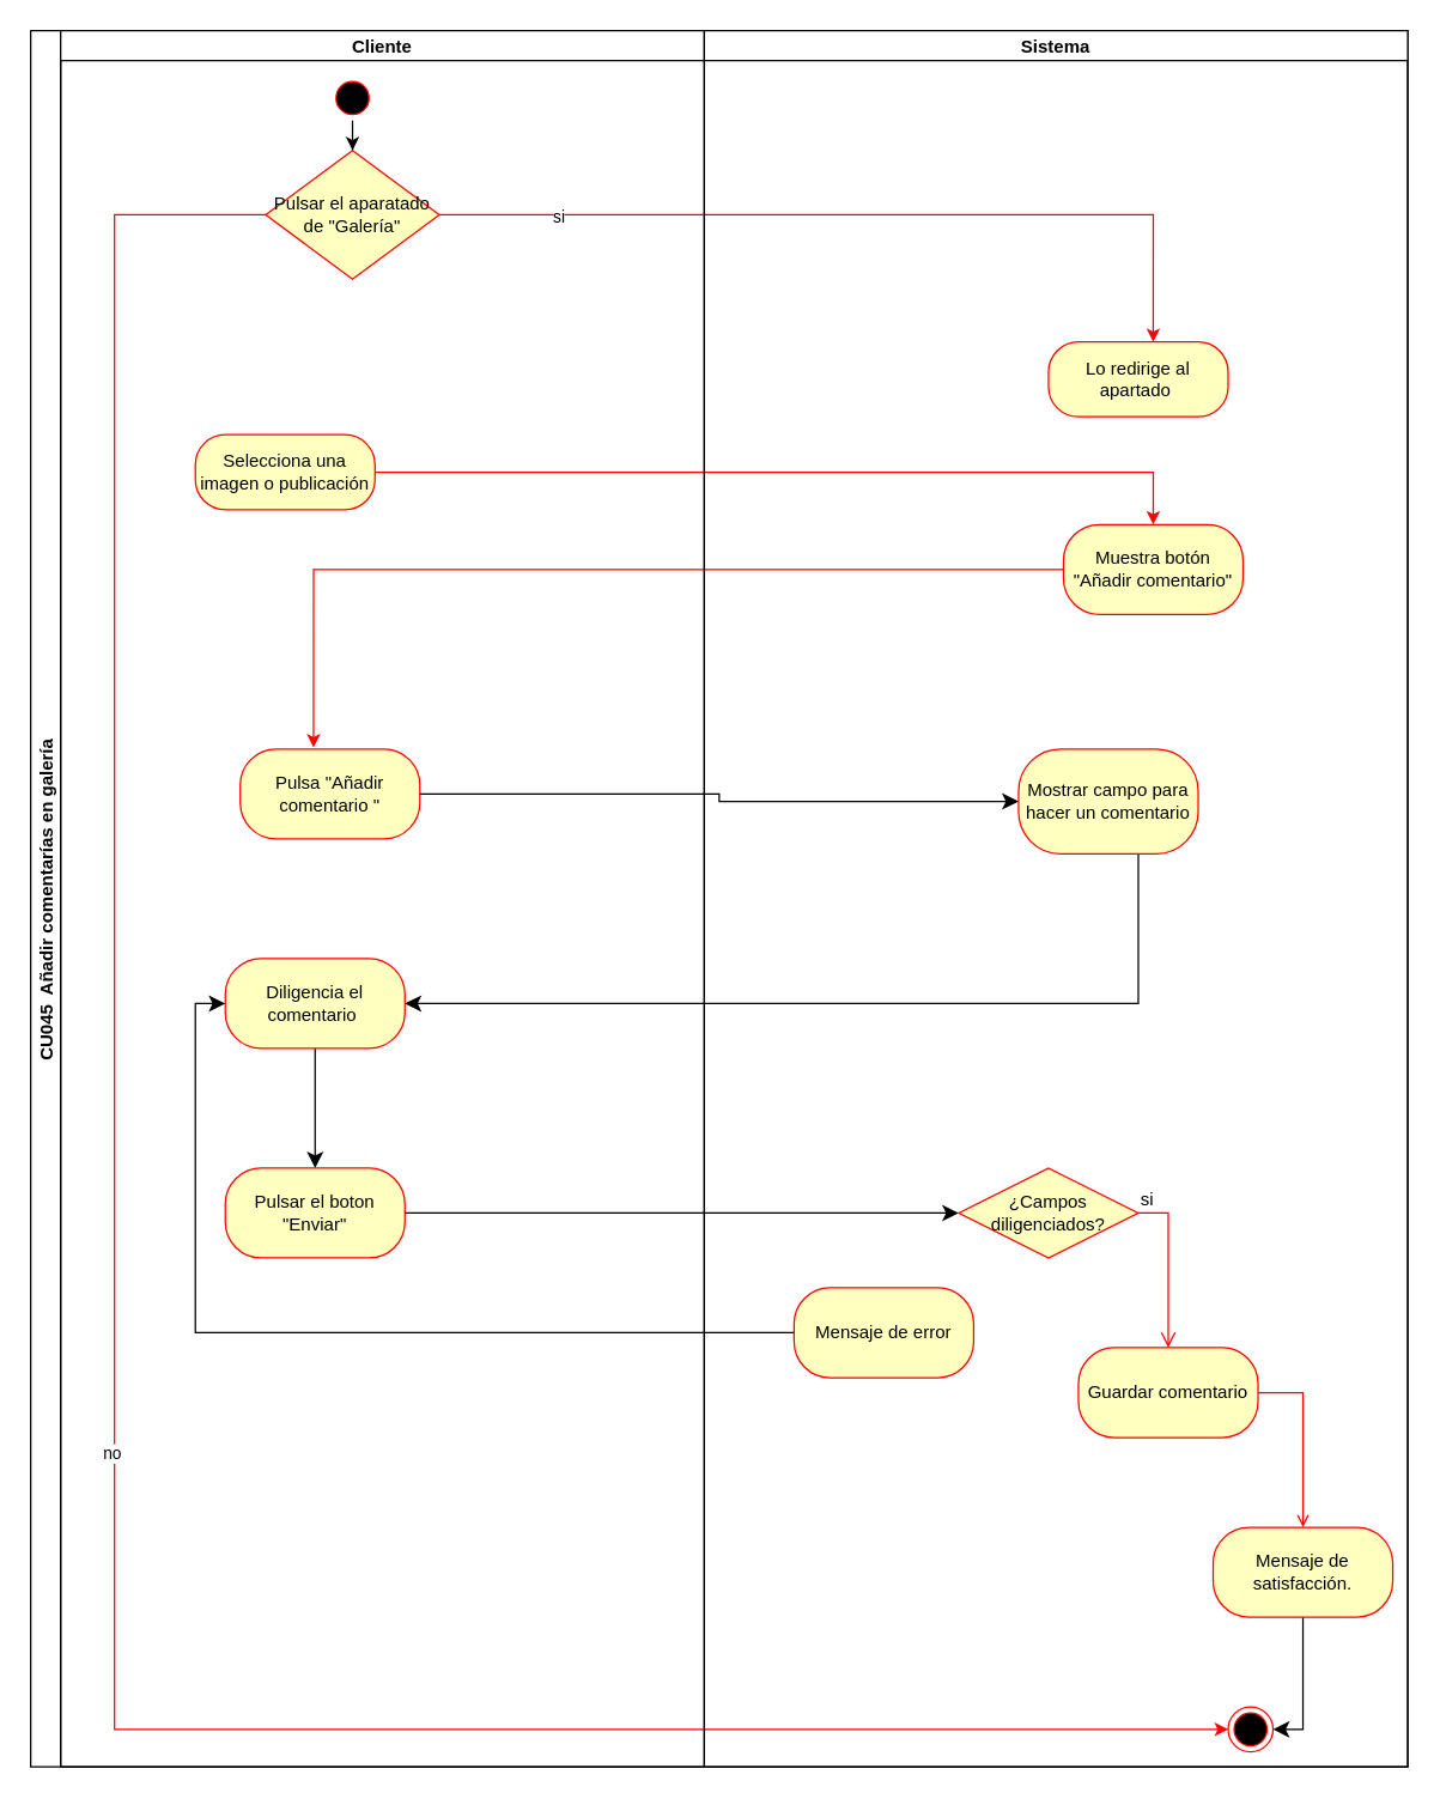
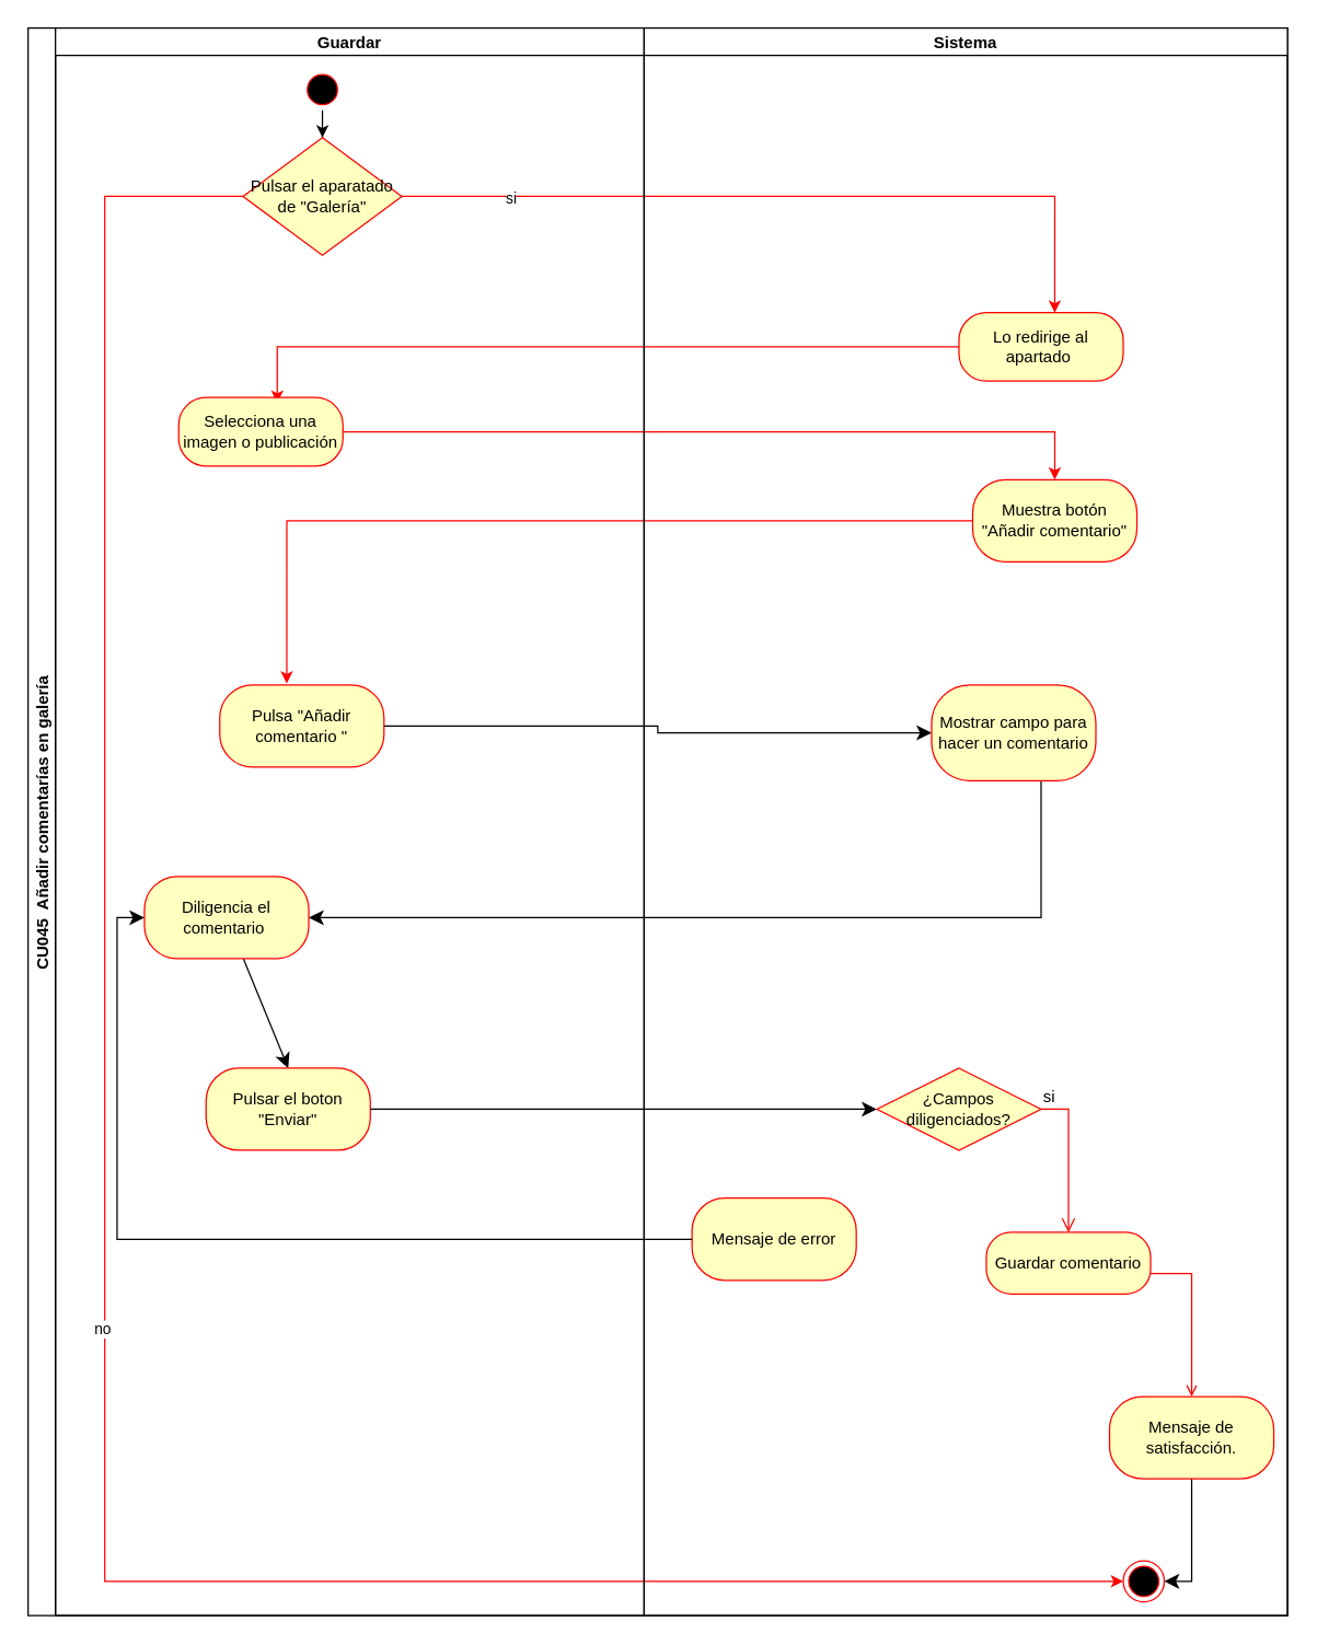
  <mxCell id="0" />
  <mxCell id="1" parent="0" />
  <mxCell id="2" value="CU045  Añadir comentarías en galería" style="swimlane;childLayout=stackLayout;resizeParent=1;resizeParentMax=0;startSize=20;horizontal=0;horizontalStack=1;" vertex="1" parent="1"><mxGeometry x="20" y="20" width="920" height="1160" as="geometry"><mxRectangle x="200" y="80" width="40" height="50" as="alternateBounds" /></mxGeometry></mxCell>
  <mxCell id="3" style="edgeStyle=orthogonalEdgeStyle;rounded=0;orthogonalLoop=1;jettySize=auto;html=1;exitX=1;exitY=0.5;exitDx=0;exitDy=0;strokeColor=light-dark(#ff0000, #ededed);entryX=0.583;entryY=0;entryDx=0;entryDy=0;entryPerimeter=0;" edge="1" parent="2" source="12" target="23"><mxGeometry relative="1" as="geometry"><mxPoint x="392" y="220" as="sourcePoint" /></mxGeometry></mxCell>
  <mxCell id="4" value="si" style="edgeLabel;html=1;align=center;verticalAlign=middle;resizable=0;points=[];" vertex="1" connectable="0" parent="3"><mxGeometry x="-0.72" y="-1" relative="1" as="geometry"><mxPoint as="offset" /></mxGeometry></mxCell>
  <mxCell id="5" value="no&amp;nbsp;" style="edgeStyle=orthogonalEdgeStyle;rounded=0;orthogonalLoop=1;jettySize=auto;html=1;fillColor=#FF0000;strokeColor=light-dark(#ff0000, #ededed);exitX=0;exitY=0.5;exitDx=0;exitDy=0;entryX=0;entryY=0.5;entryDx=0;entryDy=0;" edge="1" parent="2" source="12" target="22"><mxGeometry relative="1" as="geometry"><mxPoint x="750" y="900" as="targetPoint" /><Array as="points"><mxPoint x="56" y="123" /><mxPoint x="56" y="1135" /></Array></mxGeometry></mxCell>
+ <mxCell id="6" style="edgeStyle=orthogonalEdgeStyle;rounded=0;orthogonalLoop=1;jettySize=auto;html=1;entryX=0.6;entryY=0.076;entryDx=0;entryDy=0;entryPerimeter=0;strokeColor=#FF0000;" edge="1" parent="2" source="23" target="13"><mxGeometry relative="1" as="geometry"><mxPoint x="574.4" y="328.75" as="targetPoint" /></mxGeometry></mxCell>
  <mxCell id="7" style="edgeStyle=orthogonalEdgeStyle;rounded=0;orthogonalLoop=1;jettySize=auto;html=1;entryX=0.5;entryY=0;entryDx=0;entryDy=0;strokeColor=#FF0000;" edge="1" parent="2" source="13" target="24"><mxGeometry relative="1" as="geometry"><mxPoint x="750" y="320" as="targetPoint" /></mxGeometry></mxCell>
  <mxCell id="8" style="edgeStyle=orthogonalEdgeStyle;rounded=0;orthogonalLoop=1;jettySize=auto;html=1;entryX=0.408;entryY=-0.017;entryDx=0;entryDy=0;entryPerimeter=0;strokeColor=#FF0000;" edge="1" parent="2" source="24" target="14"><mxGeometry relative="1" as="geometry"><Array as="points"><mxPoint x="189" y="360" /></Array></mxGeometry></mxCell>
- <mxCell id="9" value="Cliente" style="swimlane;startSize=20;" vertex="1" parent="2"><mxGeometry x="20" width="430" height="1160" as="geometry" /></mxCell>
+ <mxCell id="9" value="Guardar" style="swimlane;startSize=20;" vertex="1" parent="2"><mxGeometry x="20" width="430" height="1160" as="geometry" /></mxCell>
  <mxCell id="10" style="edgeStyle=orthogonalEdgeStyle;rounded=0;orthogonalLoop=1;jettySize=auto;html=1;entryX=0.5;entryY=0;entryDx=0;entryDy=0;" edge="1" parent="9" source="11" target="12"><mxGeometry relative="1" as="geometry" /></mxCell>
  <mxCell id="11" value="" style="ellipse;html=1;shape=startState;fillColor=#000000;strokeColor=#ff0000;fillStyle=auto;" vertex="1" parent="9"><mxGeometry x="180" y="30" width="30" height="30" as="geometry" /></mxCell>
  <mxCell id="12" value="Pulsar el aparatado de &quot;Galería&quot;" style="rhombus;whiteSpace=wrap;html=1;fontColor=#000000;fillColor=#ffffc0;strokeColor=#ff0000;" vertex="1" parent="9"><mxGeometry x="137" y="80" width="116" height="86" as="geometry" /></mxCell>
  <mxCell id="13" value="Selecciona una imagen o publicación" style="rounded=1;whiteSpace=wrap;html=1;arcSize=40;fontColor=#000000;fillColor=#ffffc0;strokeColor=#ff0000;" vertex="1" parent="9"><mxGeometry x="90" y="270" width="120" height="50" as="geometry" /></mxCell>
  <mxCell id="14" value="Pulsa &quot;Añadir comentario &quot;" style="rounded=1;whiteSpace=wrap;html=1;fillColor=#ffffc0;strokeColor=#ff0000;fontColor=#000000;arcSize=40;" vertex="1" parent="9"><mxGeometry x="120" y="480" width="120" height="60" as="geometry" /></mxCell>
  <mxCell id="15" style="edgeStyle=none;curved=1;rounded=0;orthogonalLoop=1;jettySize=auto;html=1;entryX=0.5;entryY=0;entryDx=0;entryDy=0;fontSize=12;startSize=8;endSize=8;" edge="1" parent="9" source="16" target="17"><mxGeometry relative="1" as="geometry" /></mxCell>
- <mxCell id="16" value="Diligencia el comentario&amp;nbsp;" style="rounded=1;whiteSpace=wrap;html=1;fillColor=#ffffc0;strokeColor=#ff0000;fontColor=#000000;arcSize=40;" vertex="1" parent="9"><mxGeometry x="110" y="620" width="120" height="60" as="geometry" /></mxCell>
+ <mxCell id="16" value="Diligencia el comentario&amp;nbsp;" style="rounded=1;whiteSpace=wrap;html=1;fillColor=#ffffc0;strokeColor=#ff0000;fontColor=#000000;arcSize=40;" vertex="1" parent="9"><mxGeometry x="65" y="620" width="120" height="60" as="geometry" /></mxCell>
  <mxCell id="17" value="Pulsar el boton &quot;Enviar&quot;" style="rounded=1;whiteSpace=wrap;html=1;fillColor=#ffffc0;strokeColor=#ff0000;fontColor=#000000;arcSize=40;" vertex="1" parent="9"><mxGeometry x="110" y="760" width="120" height="60" as="geometry" /></mxCell>
  <mxCell id="18" style="edgeStyle=orthogonalEdgeStyle;rounded=0;orthogonalLoop=1;jettySize=auto;html=1;entryX=0;entryY=0.5;entryDx=0;entryDy=0;fontSize=12;startSize=8;endSize=8;" edge="1" parent="2" source="17" target="27"><mxGeometry relative="1" as="geometry" /></mxCell>
  <mxCell id="19" style="edgeStyle=orthogonalEdgeStyle;rounded=0;orthogonalLoop=1;jettySize=auto;html=1;entryX=0;entryY=0.5;entryDx=0;entryDy=0;fontSize=12;startSize=8;endSize=8;" edge="1" parent="2" source="14" target="29"><mxGeometry relative="1" as="geometry" /></mxCell>
  <mxCell id="20" style="edgeStyle=orthogonalEdgeStyle;rounded=0;orthogonalLoop=1;jettySize=auto;html=1;entryX=1;entryY=0.5;entryDx=0;entryDy=0;fontSize=12;startSize=8;endSize=8;" edge="1" parent="2" source="29" target="16"><mxGeometry relative="1" as="geometry"><Array as="points"><mxPoint x="740" y="650" /></Array></mxGeometry></mxCell>
  <mxCell id="21" value="Sistema" style="swimlane;startSize=20;" vertex="1" parent="2"><mxGeometry x="450" width="470" height="1160" as="geometry" /></mxCell>
  <mxCell id="22" value="" style="ellipse;html=1;shape=endState;fillColor=#000000;strokeColor=#ff0000;" vertex="1" parent="21"><mxGeometry x="350" y="1120" width="30" height="30" as="geometry" /></mxCell>
  <mxCell id="23" value="Lo redirige al apartado&amp;nbsp;" style="rounded=1;whiteSpace=wrap;html=1;arcSize=40;fontColor=#000000;fillColor=#ffffc0;strokeColor=#ff0000;" vertex="1" parent="21"><mxGeometry x="230" y="208" width="120" height="50" as="geometry" /></mxCell>
  <mxCell id="24" value="Muestra botón &quot;Añadir comentario&quot;" style="rounded=1;whiteSpace=wrap;html=1;fillColor=#ffffc0;strokeColor=#ff0000;fontColor=#000000;arcSize=40;" vertex="1" parent="21"><mxGeometry x="240" y="330" width="120" height="60" as="geometry" /></mxCell>
- <mxCell id="25" value="Guardar comentario" style="whiteSpace=wrap;html=1;fillColor=#ffffc0;strokeColor=#ff0000;fontColor=#000000;rounded=1;arcSize=40;" vertex="1" parent="21"><mxGeometry x="250" y="880" width="120" height="60" as="geometry" /></mxCell>
+ <mxCell id="25" value="Guardar comentario" style="whiteSpace=wrap;html=1;fillColor=#ffffc0;strokeColor=#ff0000;fontColor=#000000;rounded=1;arcSize=40;" vertex="1" parent="21"><mxGeometry x="250" y="880" width="120" height="45" as="geometry" /></mxCell>
  <mxCell id="26" style="edgeStyle=orthogonalEdgeStyle;rounded=0;orthogonalLoop=1;jettySize=auto;html=1;entryX=0.5;entryY=0;entryDx=0;entryDy=0;strokeColor=#FF0000;endArrow=open;" edge="1" parent="21" source="25" target="32"><mxGeometry relative="1" as="geometry"><Array as="points"><mxPoint x="400" y="910" /></Array></mxGeometry></mxCell>
  <mxCell id="27" value="¿Campos diligenciados?" style="rhombus;whiteSpace=wrap;html=1;fontColor=#000000;fillColor=#ffffc0;strokeColor=#ff0000;" vertex="1" parent="21"><mxGeometry x="170" y="760" width="120" height="60" as="geometry" /></mxCell>
  <mxCell id="28" value="si" style="edgeStyle=orthogonalEdgeStyle;html=1;align=left;verticalAlign=bottom;endArrow=open;endSize=8;strokeColor=#ff0000;rounded=0;fontSize=12;entryX=0.5;entryY=0;entryDx=0;entryDy=0;exitX=1;exitY=0.5;exitDx=0;exitDy=0;" edge="1" parent="21" source="27" target="25"><mxGeometry x="-1" relative="1" as="geometry"><mxPoint x="210" y="790" as="targetPoint" /></mxGeometry></mxCell>
  <mxCell id="29" value="Mostrar campo para hacer un comentario" style="rounded=1;whiteSpace=wrap;html=1;fillColor=#ffffc0;strokeColor=#ff0000;fontColor=#000000;arcSize=40;" vertex="1" parent="21"><mxGeometry x="210" y="480" width="120" height="70" as="geometry" /></mxCell>
- <mxCell id="30" value="Mensaje de error" style="whiteSpace=wrap;html=1;fillColor=#ffffc0;strokeColor=#ff0000;fontColor=#000000;rounded=1;arcSize=40;" vertex="1" parent="21"><mxGeometry x="60" y="840" width="120" height="60" as="geometry" /></mxCell>
+ <mxCell id="30" value="Mensaje de error" style="whiteSpace=wrap;html=1;fillColor=#ffffc0;strokeColor=#ff0000;fontColor=#000000;rounded=1;arcSize=40;" vertex="1" parent="21"><mxGeometry x="35" y="855" width="120" height="60" as="geometry" /></mxCell>
  <mxCell id="31" style="edgeStyle=orthogonalEdgeStyle;rounded=0;orthogonalLoop=1;jettySize=auto;html=1;entryX=1;entryY=0.5;entryDx=0;entryDy=0;fontSize=12;startSize=8;endSize=8;" edge="1" parent="21" source="32" target="22"><mxGeometry relative="1" as="geometry" /></mxCell>
  <mxCell id="32" value="Mensaje de satisfacción." style="whiteSpace=wrap;html=1;fillColor=#ffffc0;strokeColor=#ff0000;fontColor=#000000;rounded=1;arcSize=40;" vertex="1" parent="21"><mxGeometry x="340" y="1000" width="120" height="60" as="geometry" /></mxCell>
  <mxCell id="33" style="edgeStyle=orthogonalEdgeStyle;rounded=0;orthogonalLoop=1;jettySize=auto;html=1;entryX=0;entryY=0.5;entryDx=0;entryDy=0;fontSize=12;startSize=8;endSize=8;" edge="1" parent="2" source="30" target="16"><mxGeometry relative="1" as="geometry" /></mxCell>
